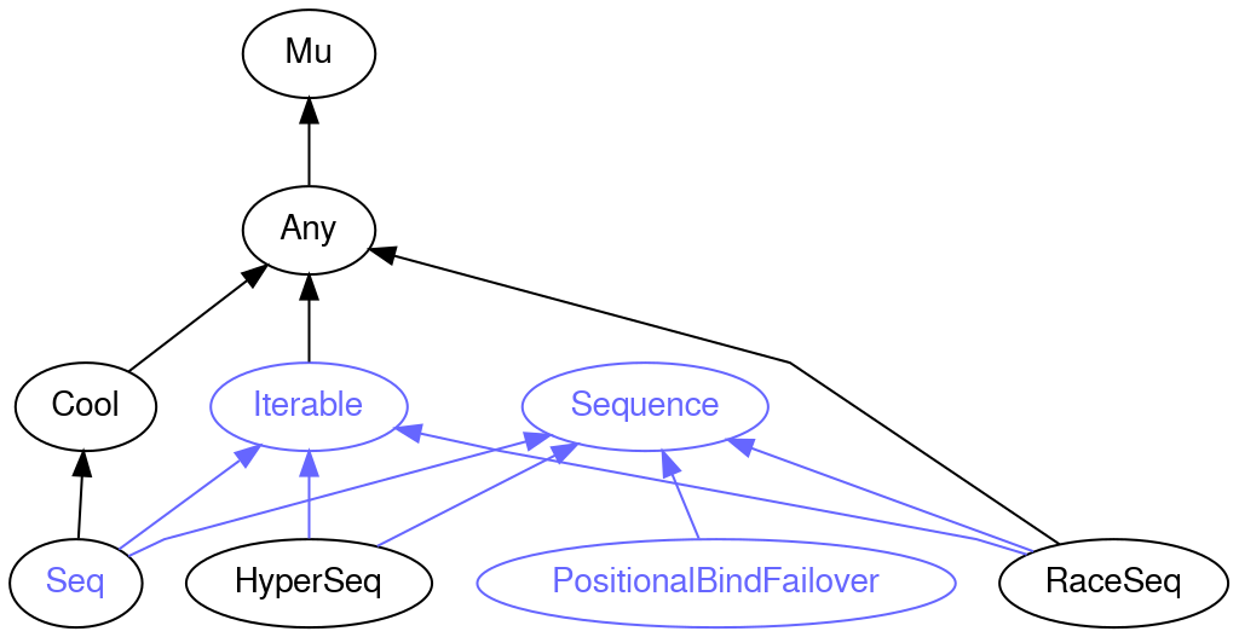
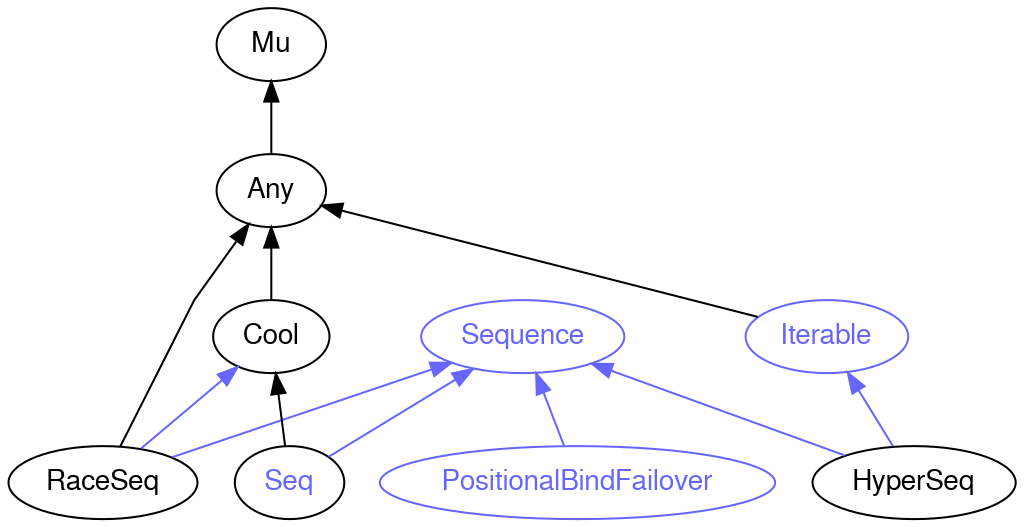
  digraph {
    rankdir=BT
    splines=polyline
    node [color="#000000" fontcolor="#000000" fontname=FreeSans]
    edge [color="#6666FF"]
    PositionalBindFailover [color="#6666FF" fontcolor="#6666FF"]
    Sequence [color="#6666FF" fontcolor="#6666FF"]
    Any
    Mu
    Iterable [color="#6666FF" fontcolor="#6666FF"]
    RaceSeq
    Cool
    Seq [fontcolor="#6666FF"]
    HyperSeq
    PositionalBindFailover -> Sequence
    Any -> Mu [color="#000000"]
    Iterable -> Any [color="#000000"]
    RaceSeq -> Sequence
    RaceSeq -> Any [color="#000000"]
-   RaceSeq -> Iterable
+   RaceSeq -> Cool
    Cool -> Any [color="#000000"]
    Seq -> Sequence
-   Seq -> Iterable
    Seq -> Cool [color="#000000"]
    HyperSeq -> Sequence
    HyperSeq -> Iterable
  }
